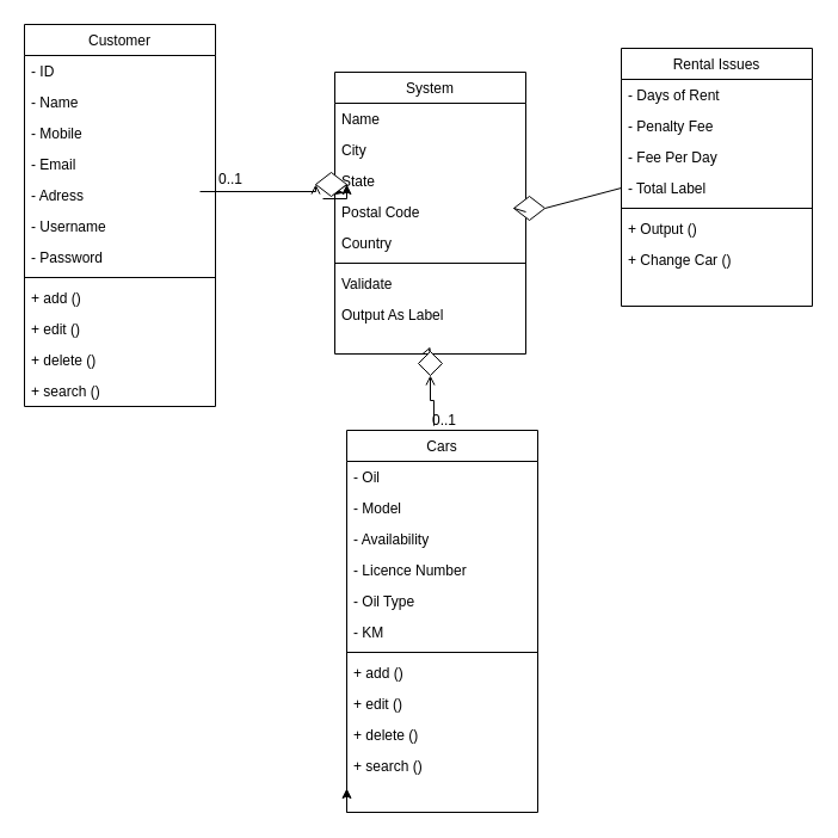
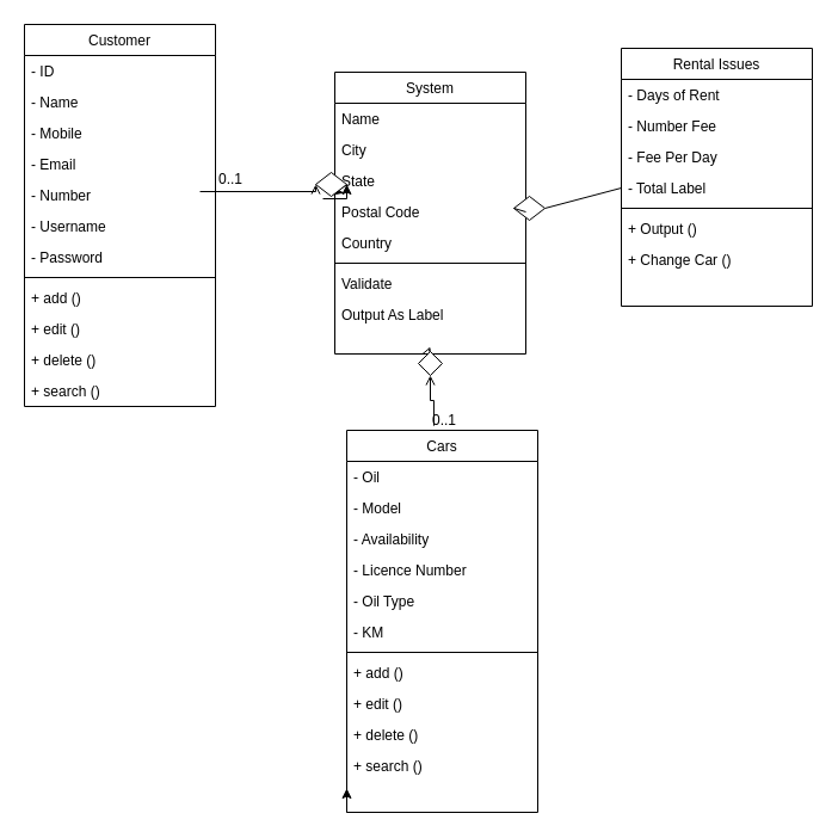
  <mxCell id="0" />
  <mxCell id="1" parent="0" />
  <mxCell id="2" value="" style="endArrow=open;shadow=0;strokeWidth=1;rounded=0;endFill=1;edgeStyle=elbowEdgeStyle;elbow=vertical;exitX=0.919;exitY=-0.077;exitDx=0;exitDy=0;exitPerimeter=0;entryX=0;entryY=0.5;entryDx=0;entryDy=0;" parent="1" target="27" edge="1"><mxGeometry x="0.5" y="41" relative="1" as="geometry"><mxPoint x="167.04" y="159.998" as="sourcePoint" /><mxPoint x="290" y="160" as="targetPoint" /><mxPoint x="-40" y="32" as="offset" /><Array as="points"><mxPoint x="238" y="160" /></Array></mxGeometry></mxCell>
  <mxCell id="3" value="0..1" style="resizable=0;align=left;verticalAlign=bottom;labelBackgroundColor=none;fontSize=12;" parent="2" connectable="0" vertex="1"><mxGeometry x="-1" relative="1" as="geometry"><mxPoint x="14" y="-2" as="offset" /></mxGeometry></mxCell>
  <mxCell id="4" value="System" style="swimlane;fontStyle=0;align=center;verticalAlign=top;childLayout=stackLayout;horizontal=1;startSize=26;horizontalStack=0;resizeParent=1;resizeLast=0;collapsible=1;marginBottom=0;rounded=0;shadow=0;strokeWidth=1;" vertex="1" parent="1"><mxGeometry x="280" y="60" width="160" height="236" as="geometry"><mxRectangle x="550" y="140" width="160" height="26" as="alternateBounds" /></mxGeometry></mxCell>
  <mxCell id="5" value="Name" style="text;align=left;verticalAlign=top;spacingLeft=4;spacingRight=4;overflow=hidden;rotatable=0;points=[[0,0.5],[1,0.5]];portConstraint=eastwest;" vertex="1" parent="4"><mxGeometry y="26" width="160" height="26" as="geometry" /></mxCell>
  <mxCell id="6" value="City" style="text;align=left;verticalAlign=top;spacingLeft=4;spacingRight=4;overflow=hidden;rotatable=0;points=[[0,0.5],[1,0.5]];portConstraint=eastwest;rounded=0;shadow=0;html=0;" vertex="1" parent="4"><mxGeometry y="52" width="160" height="26" as="geometry" /></mxCell>
  <mxCell id="7" value="State" style="text;align=left;verticalAlign=top;spacingLeft=4;spacingRight=4;overflow=hidden;rotatable=0;points=[[0,0.5],[1,0.5]];portConstraint=eastwest;rounded=0;shadow=0;html=0;" vertex="1" parent="4"><mxGeometry y="78" width="160" height="26" as="geometry" /></mxCell>
  <mxCell id="8" value="Postal Code" style="text;align=left;verticalAlign=top;spacingLeft=4;spacingRight=4;overflow=hidden;rotatable=0;points=[[0,0.5],[1,0.5]];portConstraint=eastwest;rounded=0;shadow=0;html=0;" vertex="1" parent="4"><mxGeometry y="104" width="160" height="26" as="geometry" /></mxCell>
  <mxCell id="9" value="Country" style="text;align=left;verticalAlign=top;spacingLeft=4;spacingRight=4;overflow=hidden;rotatable=0;points=[[0,0.5],[1,0.5]];portConstraint=eastwest;rounded=0;shadow=0;html=0;" vertex="1" parent="4"><mxGeometry y="130" width="160" height="26" as="geometry" /></mxCell>
  <mxCell id="10" value="" style="line;html=1;strokeWidth=1;align=left;verticalAlign=middle;spacingTop=-1;spacingLeft=3;spacingRight=3;rotatable=0;labelPosition=right;points=[];portConstraint=eastwest;" vertex="1" parent="4"><mxGeometry y="156" width="160" height="8" as="geometry" /></mxCell>
  <mxCell id="11" value="Validate" style="text;align=left;verticalAlign=top;spacingLeft=4;spacingRight=4;overflow=hidden;rotatable=0;points=[[0,0.5],[1,0.5]];portConstraint=eastwest;" vertex="1" parent="4"><mxGeometry y="164" width="160" height="26" as="geometry" /></mxCell>
  <mxCell id="12" value="Output As Label" style="text;align=left;verticalAlign=top;spacingLeft=4;spacingRight=4;overflow=hidden;rotatable=0;points=[[0,0.5],[1,0.5]];portConstraint=eastwest;" vertex="1" parent="4"><mxGeometry y="190" width="160" height="26" as="geometry" /></mxCell>
  <mxCell id="13" value="Customer" style="swimlane;fontStyle=0;align=center;verticalAlign=top;childLayout=stackLayout;horizontal=1;startSize=26;horizontalStack=0;resizeParent=1;resizeLast=0;collapsible=1;marginBottom=0;rounded=0;shadow=0;strokeWidth=1;" vertex="1" parent="1"><mxGeometry x="20" y="20" width="160" height="320" as="geometry"><mxRectangle x="550" y="140" width="160" height="26" as="alternateBounds" /></mxGeometry></mxCell>
  <mxCell id="14" value="- ID" style="text;align=left;verticalAlign=top;spacingLeft=4;spacingRight=4;overflow=hidden;rotatable=0;points=[[0,0.5],[1,0.5]];portConstraint=eastwest;" vertex="1" parent="13"><mxGeometry y="26" width="160" height="26" as="geometry" /></mxCell>
  <mxCell id="15" value="- Name" style="text;align=left;verticalAlign=top;spacingLeft=4;spacingRight=4;overflow=hidden;rotatable=0;points=[[0,0.5],[1,0.5]];portConstraint=eastwest;rounded=0;shadow=0;html=0;" vertex="1" parent="13"><mxGeometry y="52" width="160" height="26" as="geometry" /></mxCell>
  <mxCell id="16" value="- Mobile" style="text;align=left;verticalAlign=top;spacingLeft=4;spacingRight=4;overflow=hidden;rotatable=0;points=[[0,0.5],[1,0.5]];portConstraint=eastwest;rounded=0;shadow=0;html=0;" vertex="1" parent="13"><mxGeometry y="78" width="160" height="26" as="geometry" /></mxCell>
  <mxCell id="17" value="- Email" style="text;align=left;verticalAlign=top;spacingLeft=4;spacingRight=4;overflow=hidden;rotatable=0;points=[[0,0.5],[1,0.5]];portConstraint=eastwest;rounded=0;shadow=0;html=0;" vertex="1" parent="13"><mxGeometry y="104" width="160" height="26" as="geometry" /></mxCell>
- <mxCell id="18" value="- Adress" style="text;align=left;verticalAlign=top;spacingLeft=4;spacingRight=4;overflow=hidden;rotatable=0;points=[[0,0.5],[1,0.5]];portConstraint=eastwest;rounded=0;shadow=0;html=0;" vertex="1" parent="13"><mxGeometry y="130" width="160" height="26" as="geometry" /></mxCell>
+ <mxCell id="18" value="- Number" style="text;align=left;verticalAlign=top;spacingLeft=4;spacingRight=4;overflow=hidden;rotatable=0;points=[[0,0.5],[1,0.5]];portConstraint=eastwest;rounded=0;shadow=0;html=0;" vertex="1" parent="13"><mxGeometry y="130" width="160" height="26" as="geometry" /></mxCell>
  <mxCell id="19" value="- Username" style="text;align=left;verticalAlign=top;spacingLeft=4;spacingRight=4;overflow=hidden;rotatable=0;points=[[0,0.5],[1,0.5]];portConstraint=eastwest;rounded=0;shadow=0;html=0;" vertex="1" parent="13"><mxGeometry y="156" width="160" height="26" as="geometry" /></mxCell>
  <mxCell id="20" value="- Password" style="text;align=left;verticalAlign=top;spacingLeft=4;spacingRight=4;overflow=hidden;rotatable=0;points=[[0,0.5],[1,0.5]];portConstraint=eastwest;rounded=0;shadow=0;html=0;" vertex="1" parent="13"><mxGeometry y="182" width="160" height="26" as="geometry" /></mxCell>
  <mxCell id="21" value="" style="line;html=1;strokeWidth=1;align=left;verticalAlign=middle;spacingTop=-1;spacingLeft=3;spacingRight=3;rotatable=0;labelPosition=right;points=[];portConstraint=eastwest;" vertex="1" parent="13"><mxGeometry y="208" width="160" height="8" as="geometry" /></mxCell>
  <mxCell id="22" value="+ add ()" style="text;align=left;verticalAlign=top;spacingLeft=4;spacingRight=4;overflow=hidden;rotatable=0;points=[[0,0.5],[1,0.5]];portConstraint=eastwest;" vertex="1" parent="13"><mxGeometry y="216" width="160" height="26" as="geometry" /></mxCell>
  <mxCell id="23" value="+ edit ()" style="text;align=left;verticalAlign=top;spacingLeft=4;spacingRight=4;overflow=hidden;rotatable=0;points=[[0,0.5],[1,0.5]];portConstraint=eastwest;" vertex="1" parent="13"><mxGeometry y="242" width="160" height="26" as="geometry" /></mxCell>
  <mxCell id="24" value="+ delete ()" style="text;align=left;verticalAlign=top;spacingLeft=4;spacingRight=4;overflow=hidden;rotatable=0;points=[[0,0.5],[1,0.5]];portConstraint=eastwest;" vertex="1" parent="13"><mxGeometry y="268" width="160" height="26" as="geometry" /></mxCell>
  <mxCell id="25" value="+ search ()" style="text;align=left;verticalAlign=top;spacingLeft=4;spacingRight=4;overflow=hidden;rotatable=0;points=[[0,0.5],[1,0.5]];portConstraint=eastwest;" vertex="1" parent="13"><mxGeometry y="294" width="160" height="26" as="geometry" /></mxCell>
  <mxCell id="26" value="" style="endArrow=classic;html=1;exitX=1;exitY=0.5;exitDx=0;exitDy=0;" edge="1" parent="1" source="27"><mxGeometry width="50" height="50" relative="1" as="geometry"><mxPoint x="300" y="270" as="sourcePoint" /><mxPoint x="278" y="163" as="targetPoint" /></mxGeometry></mxCell>
  <mxCell id="27" value="" style="rhombus;whiteSpace=wrap;html=1;" vertex="1" parent="1"><mxGeometry x="264" y="144" width="26" height="20" as="geometry" /></mxCell>
  <mxCell id="28" value="Rental Issues" style="swimlane;fontStyle=0;align=center;verticalAlign=top;childLayout=stackLayout;horizontal=1;startSize=26;horizontalStack=0;resizeParent=1;resizeLast=0;collapsible=1;marginBottom=0;rounded=0;shadow=0;strokeWidth=1;" parent="1" vertex="1"><mxGeometry x="520" y="40" width="160" height="216" as="geometry"><mxRectangle x="550" y="140" width="160" height="26" as="alternateBounds" /></mxGeometry></mxCell>
  <mxCell id="29" value="- Days of Rent" style="text;align=left;verticalAlign=top;spacingLeft=4;spacingRight=4;overflow=hidden;rotatable=0;points=[[0,0.5],[1,0.5]];portConstraint=eastwest;" parent="28" vertex="1"><mxGeometry y="26" width="160" height="26" as="geometry" /></mxCell>
- <mxCell id="30" value="- Penalty Fee" style="text;align=left;verticalAlign=top;spacingLeft=4;spacingRight=4;overflow=hidden;rotatable=0;points=[[0,0.5],[1,0.5]];portConstraint=eastwest;rounded=0;shadow=0;html=0;" parent="28" vertex="1"><mxGeometry y="52" width="160" height="26" as="geometry" /></mxCell>
+ <mxCell id="30" value="- Number Fee" style="text;align=left;verticalAlign=top;spacingLeft=4;spacingRight=4;overflow=hidden;rotatable=0;points=[[0,0.5],[1,0.5]];portConstraint=eastwest;rounded=0;shadow=0;html=0;" parent="28" vertex="1"><mxGeometry y="52" width="160" height="26" as="geometry" /></mxCell>
  <mxCell id="31" value="- Fee Per Day" style="text;align=left;verticalAlign=top;spacingLeft=4;spacingRight=4;overflow=hidden;rotatable=0;points=[[0,0.5],[1,0.5]];portConstraint=eastwest;rounded=0;shadow=0;html=0;" parent="28" vertex="1"><mxGeometry y="78" width="160" height="26" as="geometry" /></mxCell>
  <mxCell id="32" value="- Total Label" style="text;align=left;verticalAlign=top;spacingLeft=4;spacingRight=4;overflow=hidden;rotatable=0;points=[[0,0.5],[1,0.5]];portConstraint=eastwest;rounded=0;shadow=0;html=0;" parent="28" vertex="1"><mxGeometry y="104" width="160" height="26" as="geometry" /></mxCell>
  <mxCell id="33" value="" style="line;html=1;strokeWidth=1;align=left;verticalAlign=middle;spacingTop=-1;spacingLeft=3;spacingRight=3;rotatable=0;labelPosition=right;points=[];portConstraint=eastwest;" parent="28" vertex="1"><mxGeometry y="130" width="160" height="8" as="geometry" /></mxCell>
  <mxCell id="34" value="+ Output ()" style="text;align=left;verticalAlign=top;spacingLeft=4;spacingRight=4;overflow=hidden;rotatable=0;points=[[0,0.5],[1,0.5]];portConstraint=eastwest;" parent="28" vertex="1"><mxGeometry y="138" width="160" height="26" as="geometry" /></mxCell>
  <mxCell id="35" value="+ Change Car ()" style="text;align=left;verticalAlign=top;spacingLeft=4;spacingRight=4;overflow=hidden;rotatable=0;points=[[0,0.5],[1,0.5]];portConstraint=eastwest;" parent="28" vertex="1"><mxGeometry y="164" width="160" height="26" as="geometry" /></mxCell>
  <mxCell id="36" value="" style="endArrow=none;html=1;entryX=0;entryY=0.5;entryDx=0;entryDy=0;exitX=1;exitY=0.5;exitDx=0;exitDy=0;" edge="1" parent="1" source="37" target="32"><mxGeometry width="50" height="50" relative="1" as="geometry"><mxPoint x="300" y="270" as="sourcePoint" /><mxPoint x="350" y="220" as="targetPoint" /></mxGeometry></mxCell>
  <mxCell id="37" value="" style="rhombus;whiteSpace=wrap;html=1;" vertex="1" parent="1"><mxGeometry x="430" y="164" width="26" height="20" as="geometry" /></mxCell>
  <mxCell id="38" value="" style="endArrow=none;html=1;entryX=0;entryY=0.5;entryDx=0;entryDy=0;exitX=1;exitY=0.5;exitDx=0;exitDy=0;" edge="1" parent="1" source="8" target="37"><mxGeometry width="50" height="50" relative="1" as="geometry"><mxPoint x="440" y="177" as="sourcePoint" /><mxPoint x="520" y="157" as="targetPoint" /></mxGeometry></mxCell>
  <mxCell id="39" style="edgeStyle=orthogonalEdgeStyle;rounded=0;orthogonalLoop=1;jettySize=auto;html=1;entryX=1;entryY=0.5;entryDx=0;entryDy=0;" edge="1" parent="1" target="27"><mxGeometry relative="1" as="geometry"><mxPoint x="270" y="166" as="sourcePoint" /></mxGeometry></mxCell>
  <mxCell id="40" value="Cars" style="swimlane;fontStyle=0;align=center;verticalAlign=top;childLayout=stackLayout;horizontal=1;startSize=26;horizontalStack=0;resizeParent=1;resizeLast=0;collapsible=1;marginBottom=0;rounded=0;shadow=0;strokeWidth=1;" vertex="1" parent="1"><mxGeometry x="290" y="360" width="160" height="320" as="geometry"><mxRectangle x="550" y="140" width="160" height="26" as="alternateBounds" /></mxGeometry></mxCell>
  <mxCell id="41" value="- Oil" style="text;align=left;verticalAlign=top;spacingLeft=4;spacingRight=4;overflow=hidden;rotatable=0;points=[[0,0.5],[1,0.5]];portConstraint=eastwest;" vertex="1" parent="40"><mxGeometry y="26" width="160" height="26" as="geometry" /></mxCell>
  <mxCell id="42" value="- Model" style="text;align=left;verticalAlign=top;spacingLeft=4;spacingRight=4;overflow=hidden;rotatable=0;points=[[0,0.5],[1,0.5]];portConstraint=eastwest;rounded=0;shadow=0;html=0;" vertex="1" parent="40"><mxGeometry y="52" width="160" height="26" as="geometry" /></mxCell>
  <mxCell id="43" value="- Availability" style="text;align=left;verticalAlign=top;spacingLeft=4;spacingRight=4;overflow=hidden;rotatable=0;points=[[0,0.5],[1,0.5]];portConstraint=eastwest;rounded=0;shadow=0;html=0;" vertex="1" parent="40"><mxGeometry y="78" width="160" height="26" as="geometry" /></mxCell>
  <mxCell id="44" value="- Licence Number" style="text;align=left;verticalAlign=top;spacingLeft=4;spacingRight=4;overflow=hidden;rotatable=0;points=[[0,0.5],[1,0.5]];portConstraint=eastwest;rounded=0;shadow=0;html=0;" vertex="1" parent="40"><mxGeometry y="104" width="160" height="26" as="geometry" /></mxCell>
  <mxCell id="45" value="- Oil Type" style="text;align=left;verticalAlign=top;spacingLeft=4;spacingRight=4;overflow=hidden;rotatable=0;points=[[0,0.5],[1,0.5]];portConstraint=eastwest;rounded=0;shadow=0;html=0;" vertex="1" parent="40"><mxGeometry y="130" width="160" height="26" as="geometry" /></mxCell>
  <mxCell id="46" value="- KM" style="text;align=left;verticalAlign=top;spacingLeft=4;spacingRight=4;overflow=hidden;rotatable=0;points=[[0,0.5],[1,0.5]];portConstraint=eastwest;rounded=0;shadow=0;html=0;" vertex="1" parent="40"><mxGeometry y="156" width="160" height="26" as="geometry" /></mxCell>
  <mxCell id="47" value="" style="line;html=1;strokeWidth=1;align=left;verticalAlign=middle;spacingTop=-1;spacingLeft=3;spacingRight=3;rotatable=0;labelPosition=right;points=[];portConstraint=eastwest;" vertex="1" parent="40"><mxGeometry y="182" width="160" height="8" as="geometry" /></mxCell>
  <mxCell id="48" value="+ add ()" style="text;align=left;verticalAlign=top;spacingLeft=4;spacingRight=4;overflow=hidden;rotatable=0;points=[[0,0.5],[1,0.5]];portConstraint=eastwest;" vertex="1" parent="40"><mxGeometry y="190" width="160" height="26" as="geometry" /></mxCell>
  <mxCell id="49" value="+ edit ()" style="text;align=left;verticalAlign=top;spacingLeft=4;spacingRight=4;overflow=hidden;rotatable=0;points=[[0,0.5],[1,0.5]];portConstraint=eastwest;" vertex="1" parent="40"><mxGeometry y="216" width="160" height="26" as="geometry" /></mxCell>
  <mxCell id="50" value="+ delete ()" style="text;align=left;verticalAlign=top;spacingLeft=4;spacingRight=4;overflow=hidden;rotatable=0;points=[[0,0.5],[1,0.5]];portConstraint=eastwest;" vertex="1" parent="40"><mxGeometry y="242" width="160" height="26" as="geometry" /></mxCell>
  <mxCell id="51" value="+ search ()" style="text;align=left;verticalAlign=top;spacingLeft=4;spacingRight=4;overflow=hidden;rotatable=0;points=[[0,0.5],[1,0.5]];portConstraint=eastwest;" vertex="1" parent="40"><mxGeometry y="268" width="160" height="26" as="geometry" /></mxCell>
  <mxCell id="52" style="edgeStyle=orthogonalEdgeStyle;rounded=0;orthogonalLoop=1;jettySize=auto;html=1;exitX=0;exitY=1;exitDx=0;exitDy=0;entryX=0;entryY=1.231;entryDx=0;entryDy=0;entryPerimeter=0;" edge="1" parent="40" source="40" target="51"><mxGeometry relative="1" as="geometry" /></mxCell>
  <mxCell id="53" value="" style="endArrow=open;shadow=0;strokeWidth=1;rounded=0;endFill=1;edgeStyle=elbowEdgeStyle;elbow=vertical;exitX=0.456;exitY=-0.012;exitDx=0;exitDy=0;exitPerimeter=0;" edge="1" parent="1" source="54"><mxGeometry x="0.5" y="41" relative="1" as="geometry"><mxPoint x="360" y="350" as="sourcePoint" /><mxPoint x="360" y="290" as="targetPoint" /><mxPoint x="-40" y="32" as="offset" /><Array as="points" /></mxGeometry></mxCell>
  <mxCell id="54" value="" style="rhombus;whiteSpace=wrap;html=1;" vertex="1" parent="1"><mxGeometry x="350" y="294" width="20" height="20" as="geometry" /></mxCell>
  <mxCell id="55" value="" style="endArrow=open;shadow=0;strokeWidth=1;rounded=0;endFill=1;edgeStyle=elbowEdgeStyle;elbow=vertical;exitX=0.456;exitY=-0.012;exitDx=0;exitDy=0;exitPerimeter=0;" edge="1" parent="1" source="40" target="54"><mxGeometry x="0.5" y="41" relative="1" as="geometry"><mxPoint x="362.96" y="356.16" as="sourcePoint" /><mxPoint x="360" y="290" as="targetPoint" /><mxPoint x="-40" y="32" as="offset" /><Array as="points" /></mxGeometry></mxCell>
  <mxCell id="56" value="0..1" style="resizable=0;align=left;verticalAlign=bottom;labelBackgroundColor=none;fontSize=12;" connectable="0" vertex="1" parent="55"><mxGeometry x="-1" relative="1" as="geometry"><mxPoint x="-2.96" y="3.84" as="offset" /></mxGeometry></mxCell>
